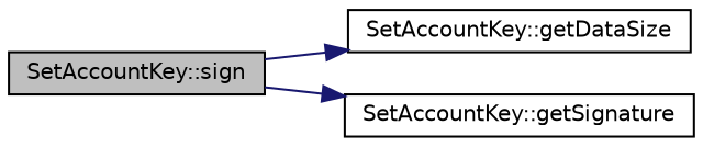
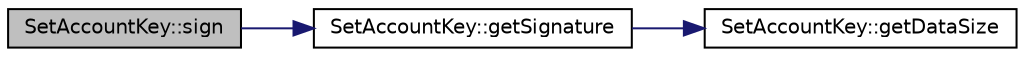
  digraph {
    rankdir=LR
    node [color=black fillcolor=white fontname=Helvetica fontsize=10 shape=record style=filled]
    edge [color=midnightblue fontname=Helvetica fontsize=10 labelfontname=Helvetica labelfontsize=10 style=solid]
    n1 [fillcolor=grey75 fontcolor=black height=0.2 label="SetAccountKey::sign" width=0.4]
    n2 [height=0.2 label="SetAccountKey::getDataSize" width=0.4]
    n3 [height=0.2 label="SetAccountKey::getSignature" width=0.4]
-   n1 -> n2
+   n3 -> n2
    n1 -> n3
  }
